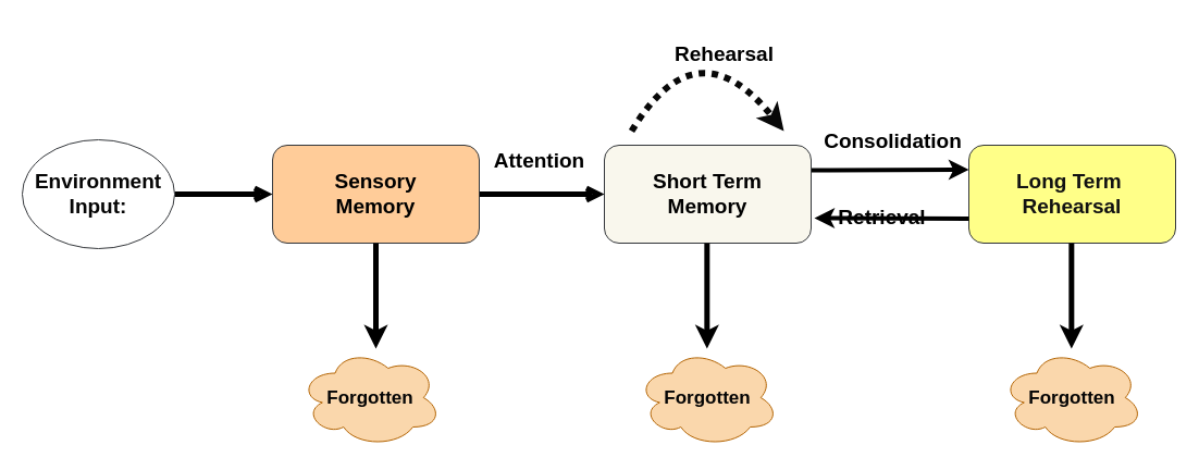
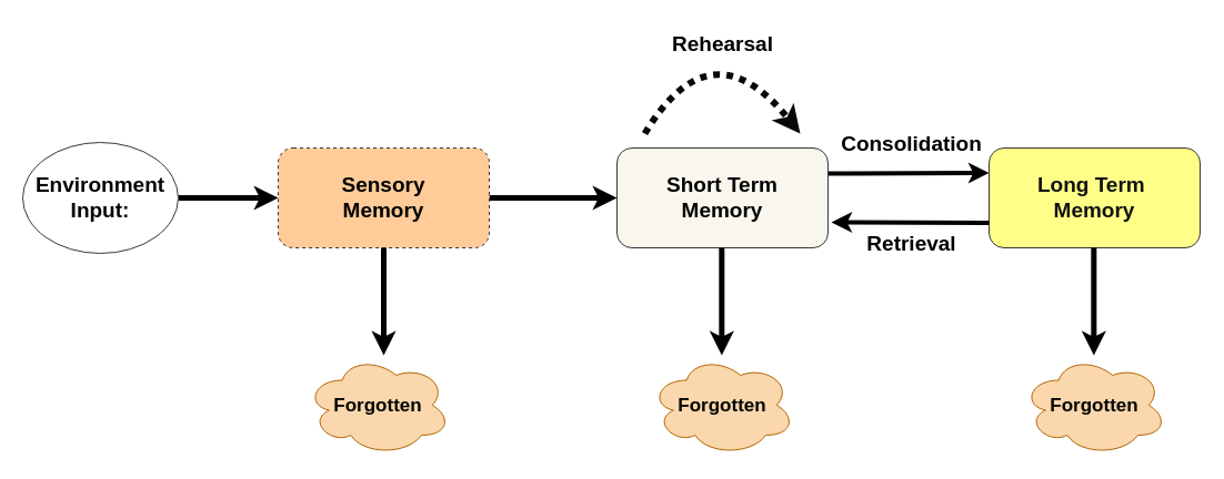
  <mxCell id="0" />
  <mxCell id="1" parent="0" />
- <mxCell id="2" style="edgeStyle=none;html=1;fontSize=19;strokeColor=#000000;strokeWidth=5;endArrow=open;" edge="1" parent="1" source="3" target="5"><mxGeometry relative="1" as="geometry"><mxPoint x="280" y="178" as="targetPoint" /></mxGeometry></mxCell>
+ <mxCell id="2" style="edgeStyle=none;html=1;fontSize=19;strokeColor=#000000;strokeWidth=5;" edge="1" parent="1" source="3" target="5"><mxGeometry relative="1" as="geometry"><mxPoint x="280" y="178" as="targetPoint" /></mxGeometry></mxCell>
  <mxCell id="3" value="&lt;font color=&quot;#050505&quot;&gt;&lt;b&gt;Environment &lt;br style=&quot;font-size: 19px;&quot;&gt;Input:&lt;/b&gt;&lt;/font&gt;" style="ellipse;whiteSpace=wrap;html=1;fontSize=19;fillColor=#ffffff;strokeColor=#36393d;" vertex="1" parent="1"><mxGeometry x="20" y="128" width="140" height="100" as="geometry" /></mxCell>
- <mxCell id="4" value="" style="edgeStyle=none;html=1;fontFamily=Helvetica;fontSize=19;fontColor=default;strokeColor=#000000;strokeWidth=5;endArrow=open;" edge="1" parent="1" source="5" target="8"><mxGeometry relative="1" as="geometry" /></mxCell>
- <mxCell id="5" value="&lt;font color=&quot;#000000&quot;&gt;&lt;b&gt;Sensory&lt;br style=&quot;font-size: 19px;&quot;&gt;Memory&lt;/b&gt;&lt;/font&gt;" style="rounded=1;whiteSpace=wrap;html=1;fontSize=19;fillColor=#ffcc99;strokeColor=#36393d;" vertex="1" parent="1"><mxGeometry x="250" y="133" width="190" height="90" as="geometry" /></mxCell>
+ <mxCell id="4" value="" style="edgeStyle=none;html=1;fontFamily=Helvetica;fontSize=19;fontColor=default;strokeColor=#000000;strokeWidth=5;" edge="1" parent="1" source="5" target="8"><mxGeometry relative="1" as="geometry" /></mxCell>
+ <mxCell id="5" value="&lt;font color=&quot;#000000&quot;&gt;&lt;b&gt;Sensory&lt;br style=&quot;font-size: 19px;&quot;&gt;Memory&lt;/b&gt;&lt;/font&gt;" style="rounded=1;whiteSpace=wrap;html=1;fontSize=19;fillColor=#ffcc99;strokeColor=#36393d;dashed=1;" vertex="1" parent="1"><mxGeometry x="250" y="133" width="190" height="90" as="geometry" /></mxCell>
  <mxCell id="6" value="" style="edgeStyle=none;html=1;fontFamily=Helvetica;fontSize=19;fontColor=default;strokeColor=#000000;strokeWidth=4;entryX=0;entryY=0.25;entryDx=0;entryDy=0;" edge="1" parent="1" target="9"><mxGeometry relative="1" as="geometry"><mxPoint x="745" y="156" as="sourcePoint" /><mxPoint x="860" y="156" as="targetPoint" /></mxGeometry></mxCell>
  <mxCell id="7" style="edgeStyle=none;html=1;fontFamily=Helvetica;fontSize=19;fontColor=default;curved=1;strokeWidth=6;strokeColor=#080808;dashed=1;dashPattern=1 1;" edge="1" parent="1"><mxGeometry relative="1" as="geometry"><mxPoint x="720" y="120" as="targetPoint" /><mxPoint x="580" y="120" as="sourcePoint" /><Array as="points"><mxPoint x="640" y="20" /></Array></mxGeometry></mxCell>
  <mxCell id="8" value="&lt;font color=&quot;#000000&quot;&gt;&lt;b&gt;Short Term&lt;br style=&quot;font-size: 19px;&quot;&gt;Memory&lt;/b&gt;&lt;/font&gt;" style="whiteSpace=wrap;html=1;rounded=1;fontSize=19;fillColor=#f9f7ed;strokeColor=#36393d;" vertex="1" parent="1"><mxGeometry x="555" y="133" width="190" height="90" as="geometry" /></mxCell>
- <mxCell id="9" value="&lt;font color=&quot;#121212&quot;&gt;&lt;b&gt;Long Term&amp;nbsp;&lt;br style=&quot;font-size: 19px;&quot;&gt;Rehearsal&lt;/b&gt;&lt;/font&gt;" style="whiteSpace=wrap;html=1;rounded=1;fontSize=19;fillColor=#ffff88;strokeColor=#36393d;" vertex="1" parent="1"><mxGeometry x="890" y="133" width="190" height="90" as="geometry" /></mxCell>
- <mxCell id="10" value="&lt;font color=&quot;#000000&quot;&gt;&lt;b&gt;Rehearsal&lt;/b&gt;&lt;/font&gt;" style="text;html=1;align=center;verticalAlign=middle;resizable=0;points=[];autosize=1;strokeColor=none;fillColor=none;fontSize=19;fontFamily=Helvetica;fontColor=default;" vertex="1" parent="1"><mxGeometry x="610" y="30" width="110" height="40" as="geometry" /></mxCell>
+ <mxCell id="9" value="&lt;font color=&quot;#121212&quot;&gt;&lt;b&gt;Long Term&amp;nbsp;&lt;br style=&quot;font-size: 19px;&quot;&gt;Memory&lt;/b&gt;&lt;/font&gt;" style="whiteSpace=wrap;html=1;rounded=1;fontSize=19;fillColor=#ffff88;strokeColor=#36393d;" vertex="1" parent="1"><mxGeometry x="890" y="133" width="190" height="90" as="geometry" /></mxCell>
+ <mxCell id="10" value="&lt;font color=&quot;#000000&quot;&gt;&lt;b&gt;Rehearsal&lt;/b&gt;&lt;/font&gt;" style="text;html=1;align=center;verticalAlign=middle;resizable=0;points=[];autosize=1;strokeColor=none;fillColor=none;fontSize=19;fontFamily=Helvetica;fontColor=default;" vertex="1" parent="1"><mxGeometry x="595" y="20" width="110" height="40" as="geometry" /></mxCell>
  <mxCell id="11" value="" style="edgeStyle=none;html=1;fontFamily=Helvetica;fontSize=19;fontColor=default;strokeColor=#000000;strokeWidth=4;startArrow=classic;startFill=1;endArrow=none;endFill=0;entryX=0;entryY=0.75;entryDx=0;entryDy=0;" edge="1" parent="1" target="9"><mxGeometry relative="1" as="geometry"><mxPoint x="748" y="200" as="sourcePoint" /><mxPoint x="856" y="201" as="targetPoint" /></mxGeometry></mxCell>
- <mxCell id="12" value="&lt;font color=&quot;#000000&quot;&gt;&lt;b&gt;Attention&lt;/b&gt;&lt;/font&gt;" style="text;html=1;align=center;verticalAlign=middle;resizable=0;points=[];autosize=1;strokeColor=none;fillColor=none;fontSize=19;fontFamily=Helvetica;fontColor=default;" vertex="1" parent="1"><mxGeometry x="440" y="128" width="110" height="40" as="geometry" /></mxCell>
  <mxCell id="13" value="&lt;font size=&quot;1&quot; color=&quot;#000000&quot;&gt;&lt;b style=&quot;font-size: 19px;&quot;&gt;Consolidation&lt;/b&gt;&lt;/font&gt;" style="text;html=1;align=center;verticalAlign=middle;resizable=0;points=[];autosize=1;strokeColor=none;fillColor=none;fontSize=19;fontFamily=Helvetica;fontColor=default;" vertex="1" parent="1"><mxGeometry x="745" y="110" width="150" height="40" as="geometry" /></mxCell>
  <mxCell id="14" value="" style="edgeStyle=none;html=1;fontFamily=Helvetica;fontSize=19;fontColor=default;strokeColor=#000000;strokeWidth=5;exitX=0.5;exitY=1;exitDx=0;exitDy=0;" edge="1" parent="1" source="5"><mxGeometry relative="1" as="geometry"><mxPoint x="290" y="310" as="sourcePoint" /><mxPoint x="345" y="320" as="targetPoint" /></mxGeometry></mxCell>
  <mxCell id="15" value="" style="edgeStyle=none;html=1;fontFamily=Helvetica;fontSize=19;fontColor=default;strokeColor=#000000;strokeWidth=5;exitX=0.5;exitY=1;exitDx=0;exitDy=0;" edge="1" parent="1"><mxGeometry relative="1" as="geometry"><mxPoint x="649.33" y="223" as="sourcePoint" /><mxPoint x="649.33" y="320" as="targetPoint" /></mxGeometry></mxCell>
  <mxCell id="16" value="" style="edgeStyle=none;html=1;fontFamily=Helvetica;fontSize=19;fontColor=default;strokeColor=#000000;strokeWidth=5;exitX=0.5;exitY=1;exitDx=0;exitDy=0;" edge="1" parent="1"><mxGeometry relative="1" as="geometry"><mxPoint x="984.33" y="223" as="sourcePoint" /><mxPoint x="984.33" y="320" as="targetPoint" /></mxGeometry></mxCell>
- <mxCell id="17" value="&lt;font color=&quot;#000000&quot;&gt;&lt;b&gt;Retrieval&lt;/b&gt;&lt;/font&gt;" style="text;html=1;align=center;verticalAlign=middle;resizable=0;points=[];autosize=1;strokeColor=none;fillColor=none;fontSize=19;fontFamily=Helvetica;fontColor=default;" vertex="1" parent="1"><mxGeometry x="760" y="180" width="100" height="40" as="geometry" /></mxCell>
+ <mxCell id="17" value="&lt;font color=&quot;#000000&quot;&gt;&lt;b&gt;Retrieval&lt;/b&gt;&lt;/font&gt;" style="text;html=1;align=center;verticalAlign=middle;resizable=0;points=[];autosize=1;strokeColor=none;fillColor=none;fontSize=19;fontFamily=Helvetica;fontColor=default;" vertex="1" parent="1"><mxGeometry x="770" y="200" width="100" height="40" as="geometry" /></mxCell>
  <mxCell id="18" value="&lt;font size=&quot;1&quot; color=&quot;#050505&quot;&gt;&lt;b style=&quot;font-size: 17px;&quot;&gt;Forgotten&lt;/b&gt;&lt;/font&gt;" style="ellipse;shape=cloud;whiteSpace=wrap;html=1;rounded=1;strokeColor=#b46504;fontFamily=Helvetica;fontSize=18;fillColor=#fad7ac;" vertex="1" parent="1"><mxGeometry x="275" y="320" width="130" height="90" as="geometry" /></mxCell>
  <mxCell id="19" value="&lt;font size=&quot;1&quot; color=&quot;#050505&quot;&gt;&lt;b style=&quot;font-size: 17px;&quot;&gt;Forgotten&lt;/b&gt;&lt;/font&gt;" style="ellipse;shape=cloud;whiteSpace=wrap;html=1;rounded=1;strokeColor=#b46504;fontFamily=Helvetica;fontSize=18;fillColor=#fad7ac;" vertex="1" parent="1"><mxGeometry x="585" y="320" width="130" height="90" as="geometry" /></mxCell>
  <mxCell id="20" value="&lt;font size=&quot;1&quot; color=&quot;#050505&quot;&gt;&lt;b style=&quot;font-size: 17px;&quot;&gt;Forgotten&lt;/b&gt;&lt;/font&gt;" style="ellipse;shape=cloud;whiteSpace=wrap;html=1;rounded=1;strokeColor=#b46504;fontFamily=Helvetica;fontSize=18;fillColor=#fad7ac;" vertex="1" parent="1"><mxGeometry x="920" y="320" width="130" height="90" as="geometry" /></mxCell>
